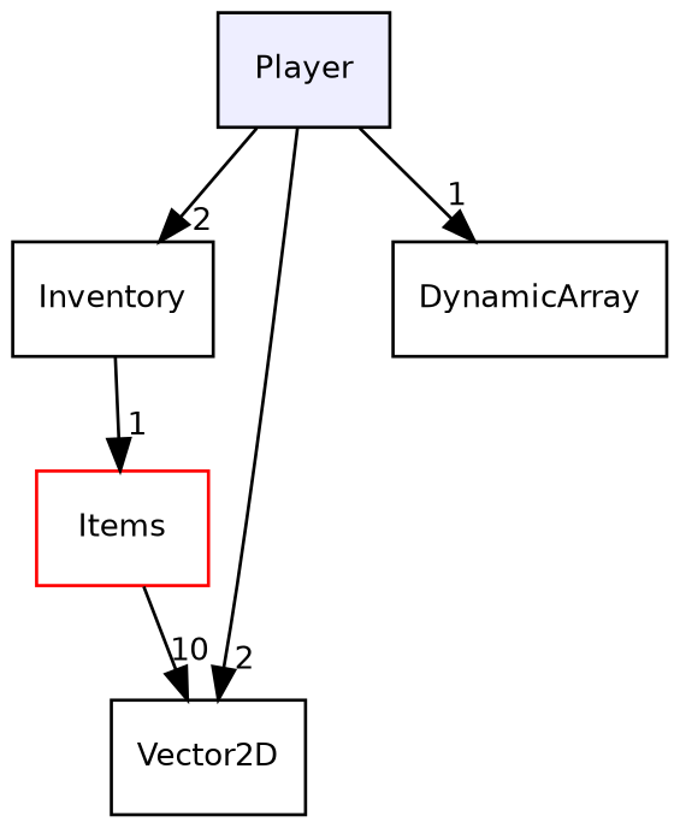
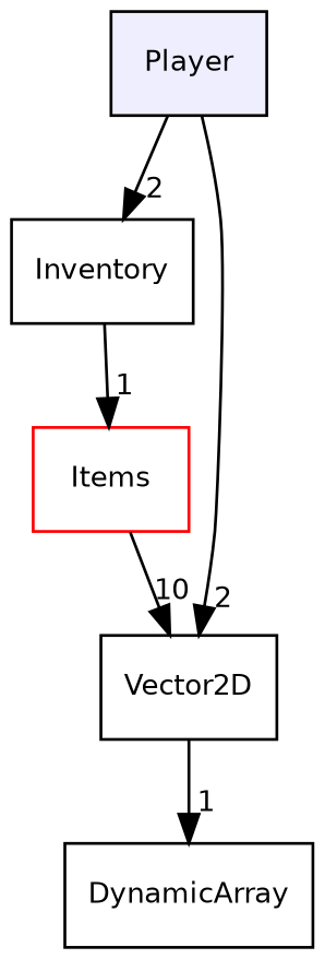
  digraph {
    compound=true
    node [fontname=Helvetica fontsize=10 shape=box]
    edge [headlabel=2 labeldistance=1.5 labelfontname=Helvetica labelfontsize=10]
    n1 [fillcolor="#eeeeff" label=Player pencolor=black style=filled]
    n2 [label=Inventory]
    n3 [label=Vector2D]
    n4 [label=DynamicArray]
    n5 [color=red fillcolor=white label=Items style=filled]
    n1 -> n2
    n1 -> n3
-   n1 -> n4 [headlabel=1]
+   n3 -> n4 [headlabel=1]
    n2 -> n5 [headlabel=1]
    n5 -> n3 [headlabel=10]
  }
